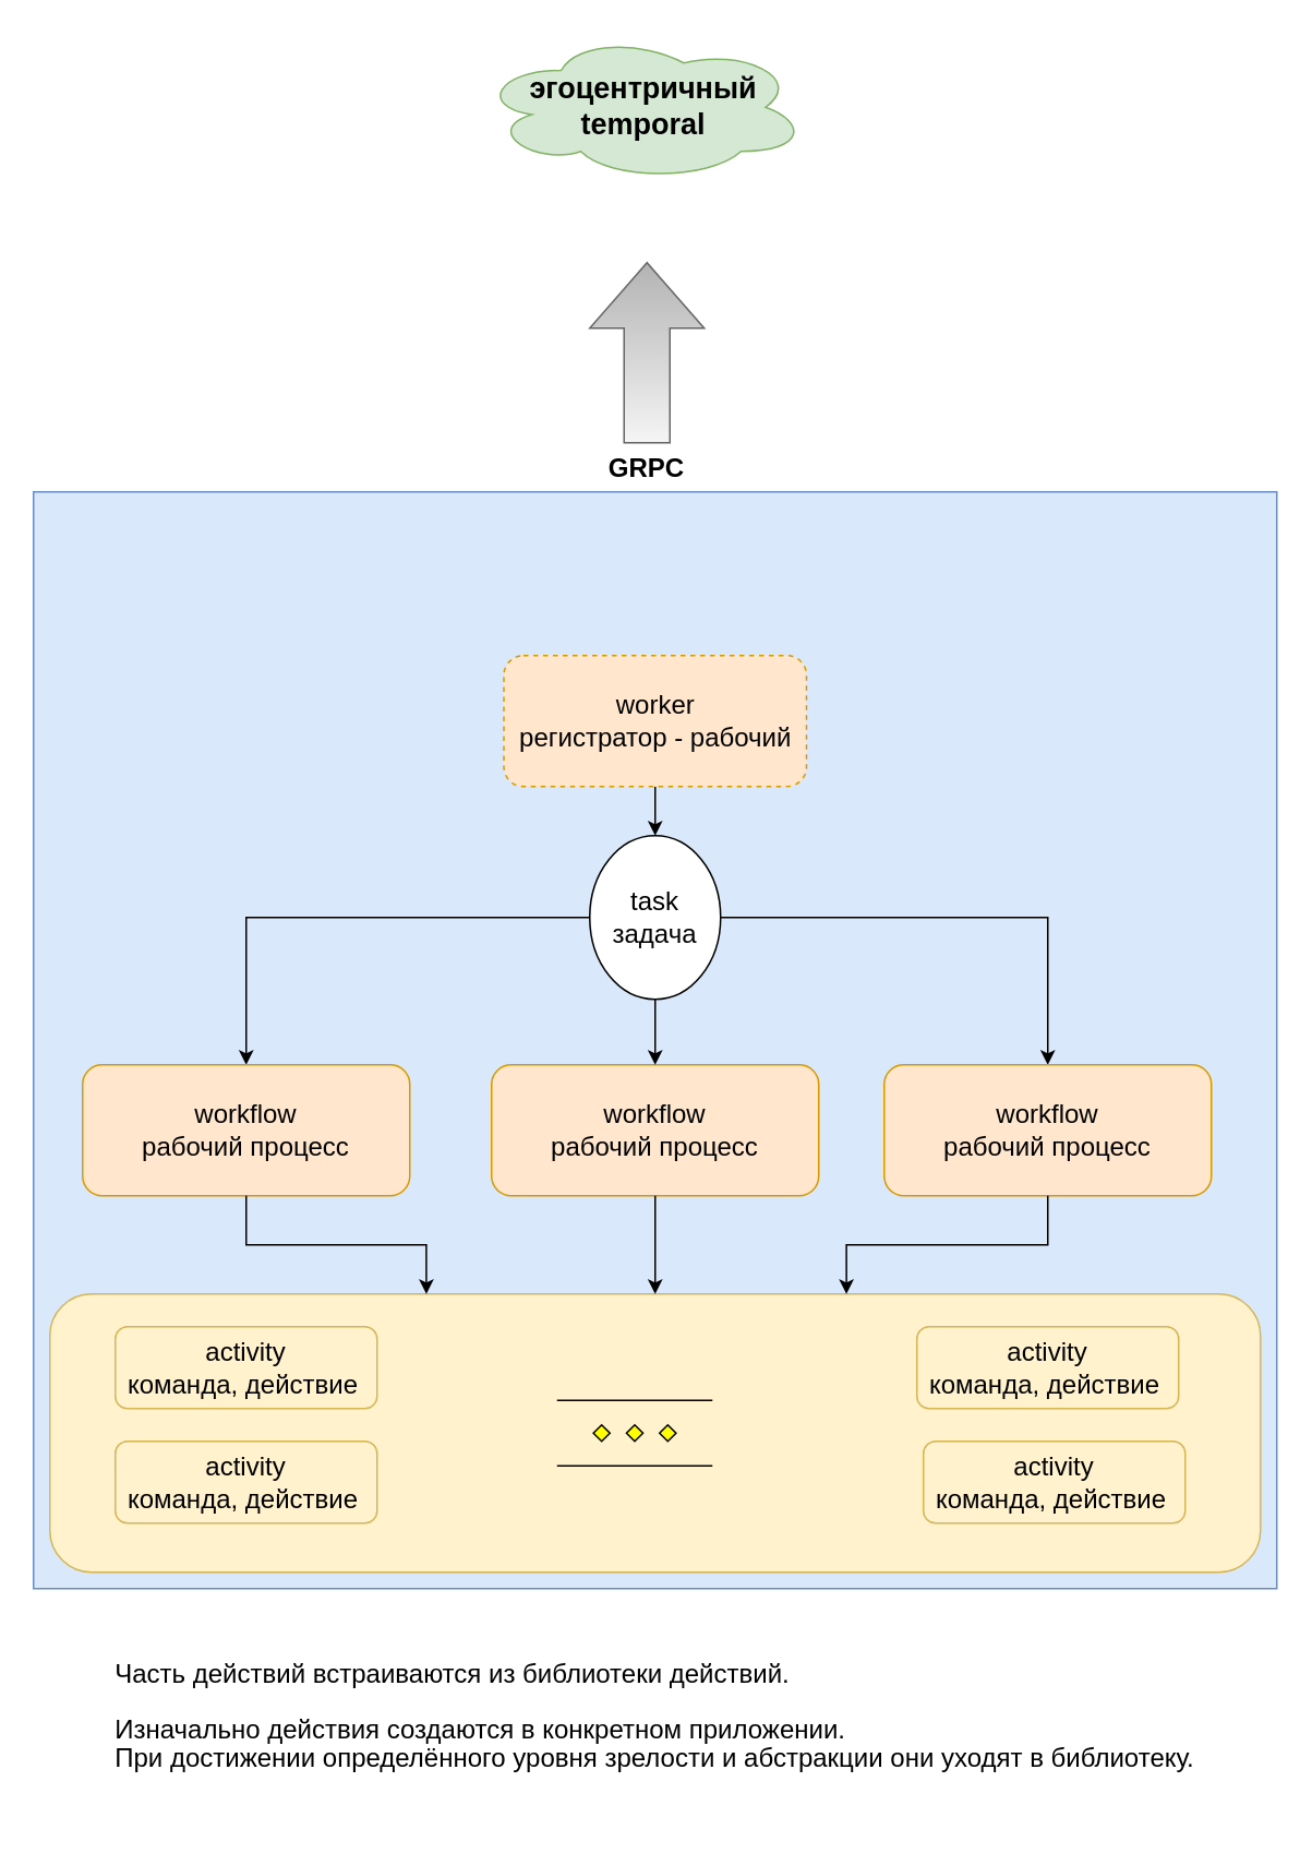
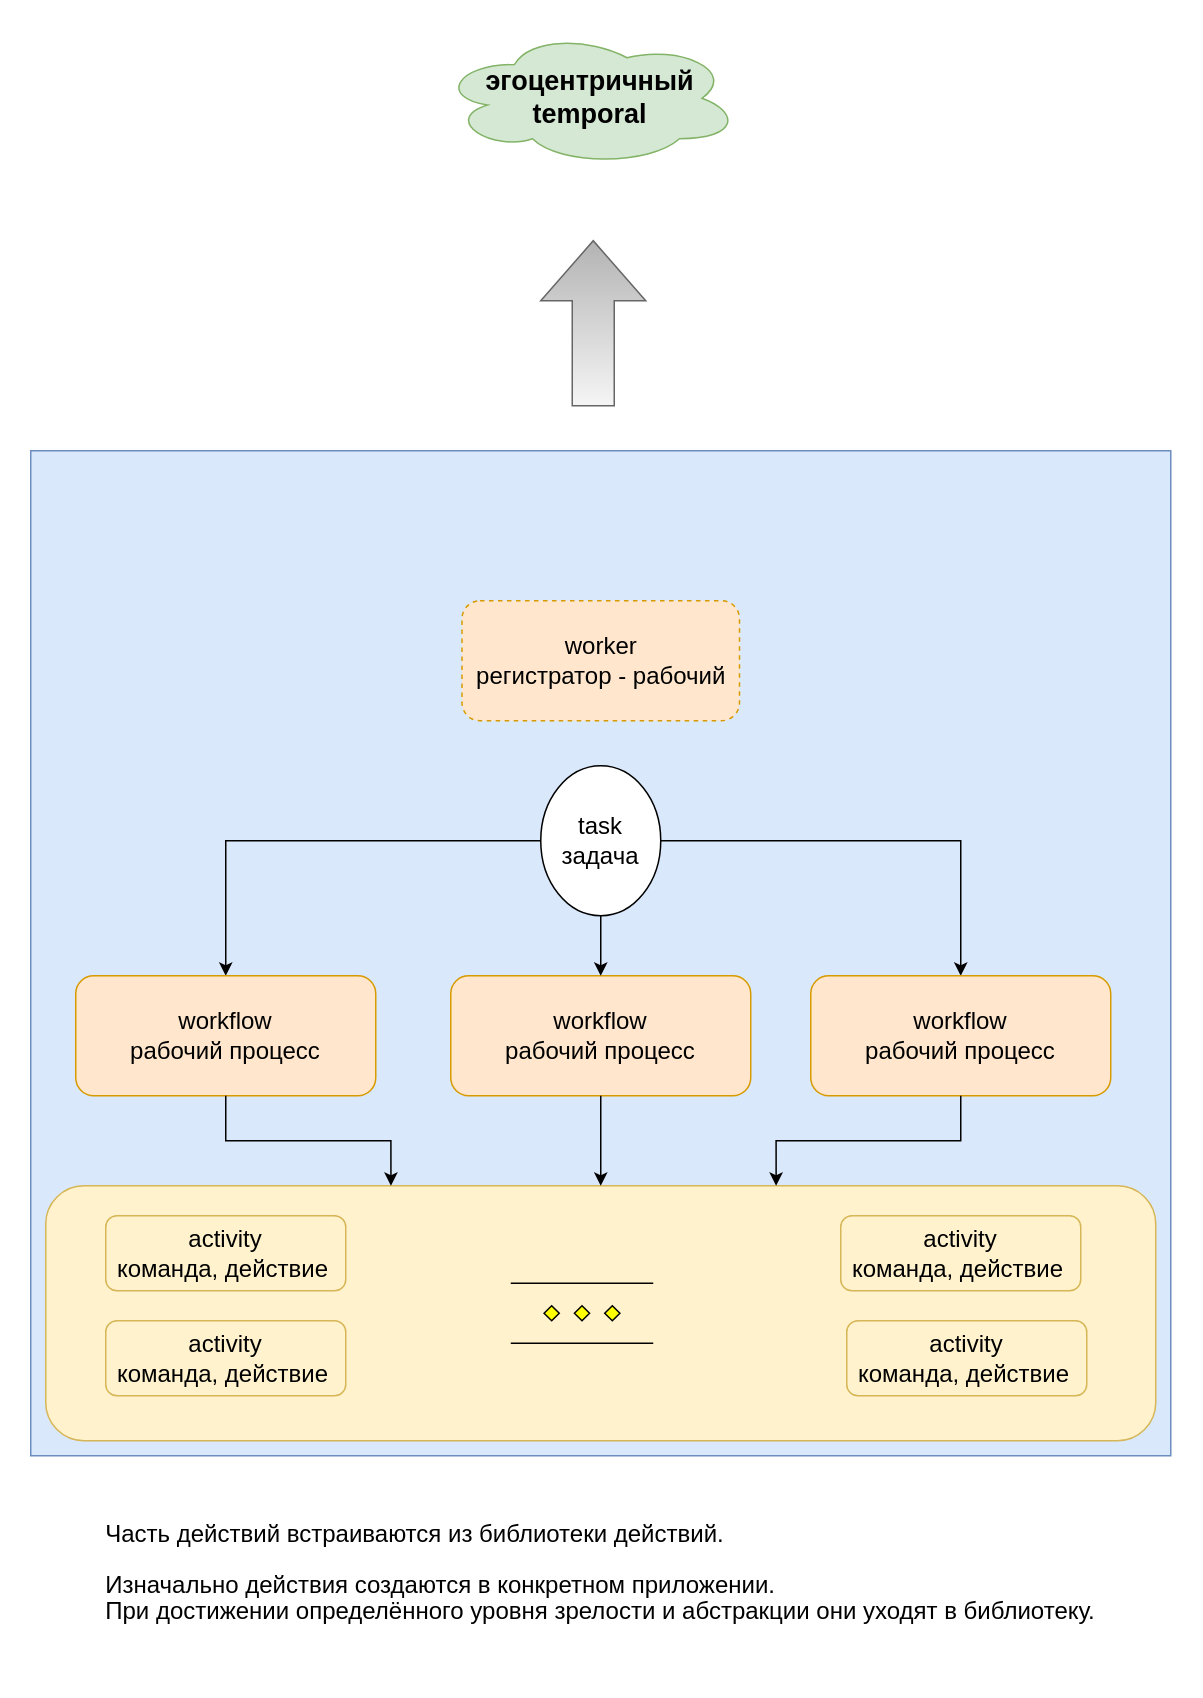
  <mxCell id="0" />
  <mxCell id="1" parent="0" />
  <mxCell id="2" value="" style="rounded=0;whiteSpace=wrap;html=1;fillColor=#dae8fc;strokeColor=#6c8ebf;" parent="1" vertex="1"><mxGeometry x="20" y="300" width="760" height="670" as="geometry" /></mxCell>
  <mxCell id="3" value="" style="rounded=1;whiteSpace=wrap;html=1;fillColor=#fff2cc;strokeColor=#d6b656;" parent="1" vertex="1"><mxGeometry x="30" y="790" width="740" height="170" as="geometry" /></mxCell>
  <mxCell id="4" value="&lt;font style=&quot;font-size: 16px;&quot;&gt;workflow&lt;/font&gt;&lt;div&gt;&lt;font style=&quot;font-size: 16px;&quot;&gt;рабочий процесс&lt;/font&gt;&lt;/div&gt;" style="rounded=1;whiteSpace=wrap;html=1;fillColor=#ffe6cc;strokeColor=#d79b00;" parent="1" vertex="1"><mxGeometry x="300" y="650" width="200" height="80" as="geometry" /></mxCell>
- <mxCell id="5" style="edgeStyle=orthogonalEdgeStyle;rounded=0;orthogonalLoop=1;jettySize=auto;html=1;" parent="1" source="6" target="10" edge="1"><mxGeometry relative="1" as="geometry" /></mxCell>
  <mxCell id="6" value="&lt;div&gt;&lt;span style=&quot;font-size: 16px;&quot;&gt;worker&lt;/span&gt;&lt;/div&gt;&lt;div&gt;&lt;span style=&quot;font-size: 16px; background-color: transparent; color: light-dark(rgb(0, 0, 0), rgb(255, 255, 255));&quot;&gt;регистратор -&amp;nbsp;&lt;/span&gt;&lt;span style=&quot;font-size: 16px; background-color: transparent; color: light-dark(rgb(0, 0, 0), rgb(255, 255, 255));&quot;&gt;рабочий&lt;/span&gt;&lt;/div&gt;" style="rounded=1;whiteSpace=wrap;html=1;fillColor=#ffe6cc;strokeColor=#d79b00;dashed=1;" parent="1" vertex="1"><mxGeometry x="307.5" y="400" width="185" height="80" as="geometry" /></mxCell>
  <mxCell id="7" style="edgeStyle=orthogonalEdgeStyle;rounded=0;orthogonalLoop=1;jettySize=auto;html=1;entryX=0.5;entryY=0;entryDx=0;entryDy=0;" parent="1" source="10" target="4" edge="1"><mxGeometry relative="1" as="geometry" /></mxCell>
  <mxCell id="8" style="edgeStyle=orthogonalEdgeStyle;rounded=0;orthogonalLoop=1;jettySize=auto;html=1;" parent="1" source="10" target="11" edge="1"><mxGeometry relative="1" as="geometry" /></mxCell>
  <mxCell id="9" style="edgeStyle=orthogonalEdgeStyle;rounded=0;orthogonalLoop=1;jettySize=auto;html=1;" parent="1" source="10" target="12" edge="1"><mxGeometry relative="1" as="geometry" /></mxCell>
  <mxCell id="10" value="&lt;div&gt;&lt;font style=&quot;font-size: 16px;&quot;&gt;task&lt;/font&gt;&lt;/div&gt;&lt;font style=&quot;font-size: 16px;&quot;&gt;задача&lt;/font&gt;" style="ellipse;whiteSpace=wrap;html=1;aspect=fixed;" parent="1" vertex="1"><mxGeometry x="360" y="510" width="80" height="100" as="geometry" /></mxCell>
  <mxCell id="11" value="&lt;font style=&quot;font-size: 16px;&quot;&gt;workflow&lt;/font&gt;&lt;div&gt;&lt;font style=&quot;font-size: 16px;&quot;&gt;рабочий процесс&lt;/font&gt;&lt;/div&gt;" style="rounded=1;whiteSpace=wrap;html=1;fillColor=#ffe6cc;strokeColor=#d79b00;" parent="1" vertex="1"><mxGeometry x="50" y="650" width="200" height="80" as="geometry" /></mxCell>
  <mxCell id="12" value="&lt;font style=&quot;font-size: 16px;&quot;&gt;workflow&lt;/font&gt;&lt;div&gt;&lt;font style=&quot;font-size: 16px;&quot;&gt;рабочий процесс&lt;/font&gt;&lt;/div&gt;" style="rounded=1;whiteSpace=wrap;html=1;fillColor=#ffe6cc;strokeColor=#d79b00;" parent="1" vertex="1"><mxGeometry x="540" y="650" width="200" height="80" as="geometry" /></mxCell>
  <mxCell id="13" value="&lt;font style=&quot;font-size: 18px;&quot;&gt;&lt;b&gt;эгоцентричный temporal&lt;/b&gt;&lt;/font&gt;" style="ellipse;shape=cloud;whiteSpace=wrap;html=1;fillColor=#d5e8d4;strokeColor=#82b366;" parent="1" vertex="1"><mxGeometry x="292.5" y="20" width="200" height="90" as="geometry" /></mxCell>
  <mxCell id="14" value="" style="html=1;shadow=0;dashed=0;align=center;verticalAlign=middle;shape=mxgraph.arrows2.arrow;dy=0.6;dx=40;direction=north;notch=0;fillColor=#f5f5f5;gradientColor=#b3b3b3;strokeColor=#666666;gradientDirection=east;" parent="1" vertex="1"><mxGeometry x="360" y="160" width="70" height="110" as="geometry" /></mxCell>
- <mxCell id="15" value="&lt;font style=&quot;font-size: 16px;&quot;&gt;&lt;b&gt;GRPC&lt;/b&gt;&lt;/font&gt;" style="text;html=1;align=center;verticalAlign=middle;whiteSpace=wrap;rounded=0;" parent="1" vertex="1"><mxGeometry x="365" y="270" width="60" height="30" as="geometry" /></mxCell>
  <mxCell id="16" value="&lt;font style=&quot;font-size: 16px;&quot;&gt;activity&lt;/font&gt;&lt;div&gt;&lt;font style=&quot;font-size: 16px;&quot;&gt;команда, действие&lt;/font&gt;&amp;nbsp;&lt;/div&gt;" style="rounded=1;whiteSpace=wrap;html=1;fillColor=#fff2cc;strokeColor=#d6b656;" parent="1" vertex="1"><mxGeometry x="70" y="810" width="160" height="50" as="geometry" /></mxCell>
  <mxCell id="17" value="&lt;font style=&quot;font-size: 16px;&quot;&gt;activity&lt;/font&gt;&lt;div&gt;&lt;font style=&quot;font-size: 16px;&quot;&gt;команда, действие&lt;/font&gt;&amp;nbsp;&lt;/div&gt;" style="rounded=1;whiteSpace=wrap;html=1;fillColor=#fff2cc;strokeColor=#d6b656;" parent="1" vertex="1"><mxGeometry x="70" y="880" width="160" height="50" as="geometry" /></mxCell>
  <mxCell id="18" value="&lt;font style=&quot;font-size: 16px;&quot;&gt;activity&lt;/font&gt;&lt;div&gt;&lt;font style=&quot;font-size: 16px;&quot;&gt;команда, действие&lt;/font&gt;&amp;nbsp;&lt;/div&gt;" style="rounded=1;whiteSpace=wrap;html=1;fillColor=#fff2cc;strokeColor=#d6b656;" parent="1" vertex="1"><mxGeometry x="560" y="810" width="160" height="50" as="geometry" /></mxCell>
  <mxCell id="19" value="&lt;font style=&quot;font-size: 16px;&quot;&gt;activity&lt;/font&gt;&lt;div&gt;&lt;font style=&quot;font-size: 16px;&quot;&gt;команда, действие&lt;/font&gt;&amp;nbsp;&lt;/div&gt;" style="rounded=1;whiteSpace=wrap;html=1;fillColor=#fff2cc;strokeColor=#d6b656;" parent="1" vertex="1"><mxGeometry x="564" y="880" width="160" height="50" as="geometry" /></mxCell>
  <mxCell id="20" style="edgeStyle=orthogonalEdgeStyle;rounded=0;orthogonalLoop=1;jettySize=auto;html=1;" parent="1" source="4" edge="1"><mxGeometry relative="1" as="geometry"><mxPoint x="400" y="790" as="targetPoint" /></mxGeometry></mxCell>
  <mxCell id="21" style="edgeStyle=orthogonalEdgeStyle;rounded=0;orthogonalLoop=1;jettySize=auto;html=1;entryX=0.658;entryY=0;entryDx=0;entryDy=0;entryPerimeter=0;" parent="1" source="12" target="3" edge="1"><mxGeometry relative="1" as="geometry" /></mxCell>
  <mxCell id="22" style="edgeStyle=orthogonalEdgeStyle;rounded=0;orthogonalLoop=1;jettySize=auto;html=1;entryX=0.311;entryY=0;entryDx=0;entryDy=0;entryPerimeter=0;" parent="1" source="11" target="3" edge="1"><mxGeometry relative="1" as="geometry" /></mxCell>
  <mxCell id="23" value="" style="verticalLabelPosition=bottom;verticalAlign=top;html=1;shape=mxgraph.flowchart.parallel_mode;pointerEvents=1" parent="1" vertex="1"><mxGeometry x="340" y="855" width="95" height="40" as="geometry" /></mxCell>
  <mxCell id="24" value="&lt;p style=&quot;line-height: 1px; margin-bottom: 0cm; background: transparent; font-size: medium; text-align: start;&quot;&gt;Часть действий встраиваются из библиотеки действий.&lt;/p&gt;&lt;p style=&quot;line-height: 1px; margin-bottom: 0cm; background: transparent; font-size: medium; text-align: start;&quot;&gt;&lt;br&gt;&lt;/p&gt;&lt;p style=&quot;line-height: 1px; margin-bottom: 0cm; background: transparent; font-size: medium; text-align: start;&quot;&gt;Изначально действия создаются в конкретном приложении.&lt;/p&gt;&lt;p style=&quot;line-height: 1px; margin-bottom: 0cm; background: transparent; font-size: medium; text-align: start;&quot;&gt;При достижении определённого уровня зрелости и абстракции они уходят в библиотеку.&lt;/p&gt;&lt;p style=&quot;line-height: 1px; margin-bottom: 0cm; background: transparent; font-size: medium; text-align: start;&quot;&gt;&lt;br&gt;&lt;/p&gt;" style="text;html=1;align=center;verticalAlign=middle;whiteSpace=wrap;rounded=0;" parent="1" vertex="1"><mxGeometry x="45" y="990" width="710" height="120" as="geometry" /></mxCell>
